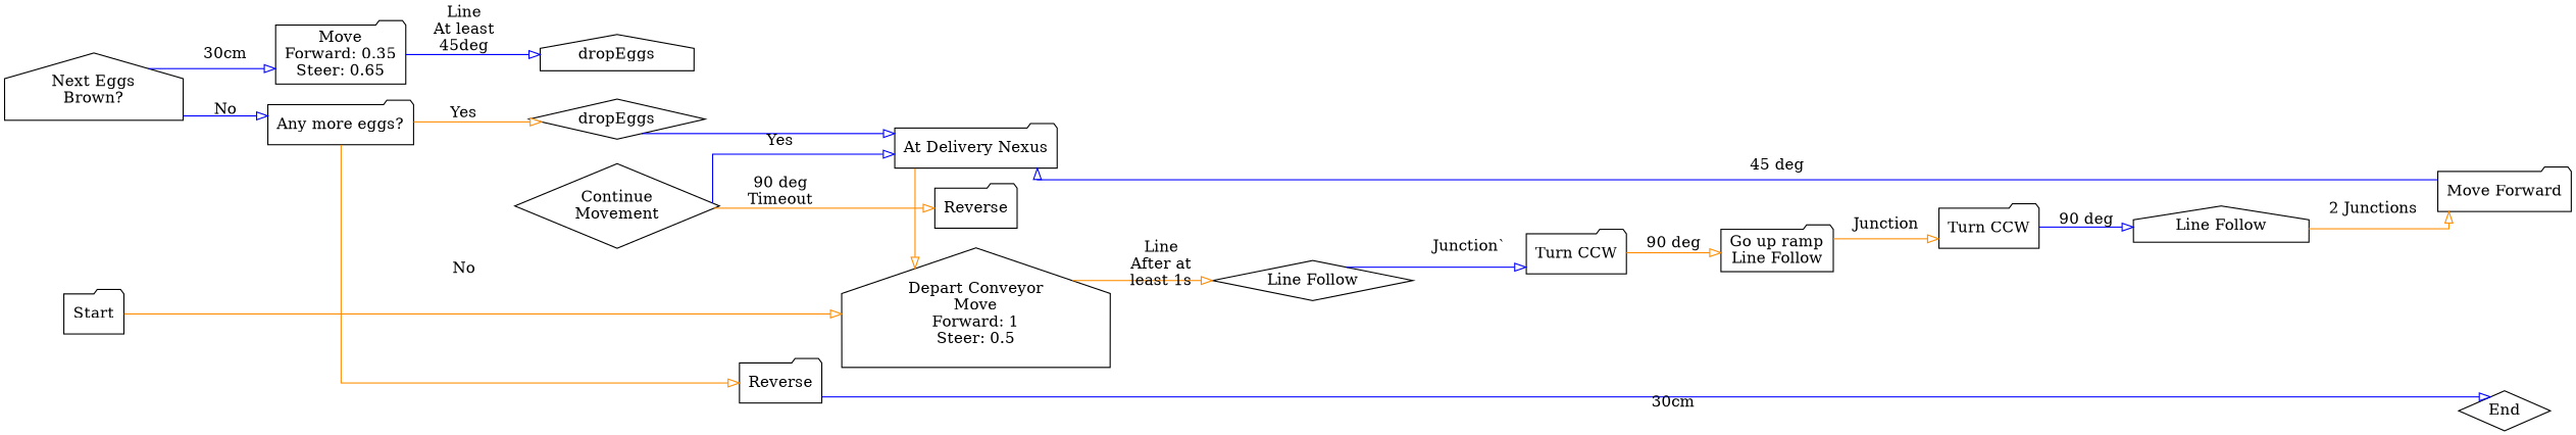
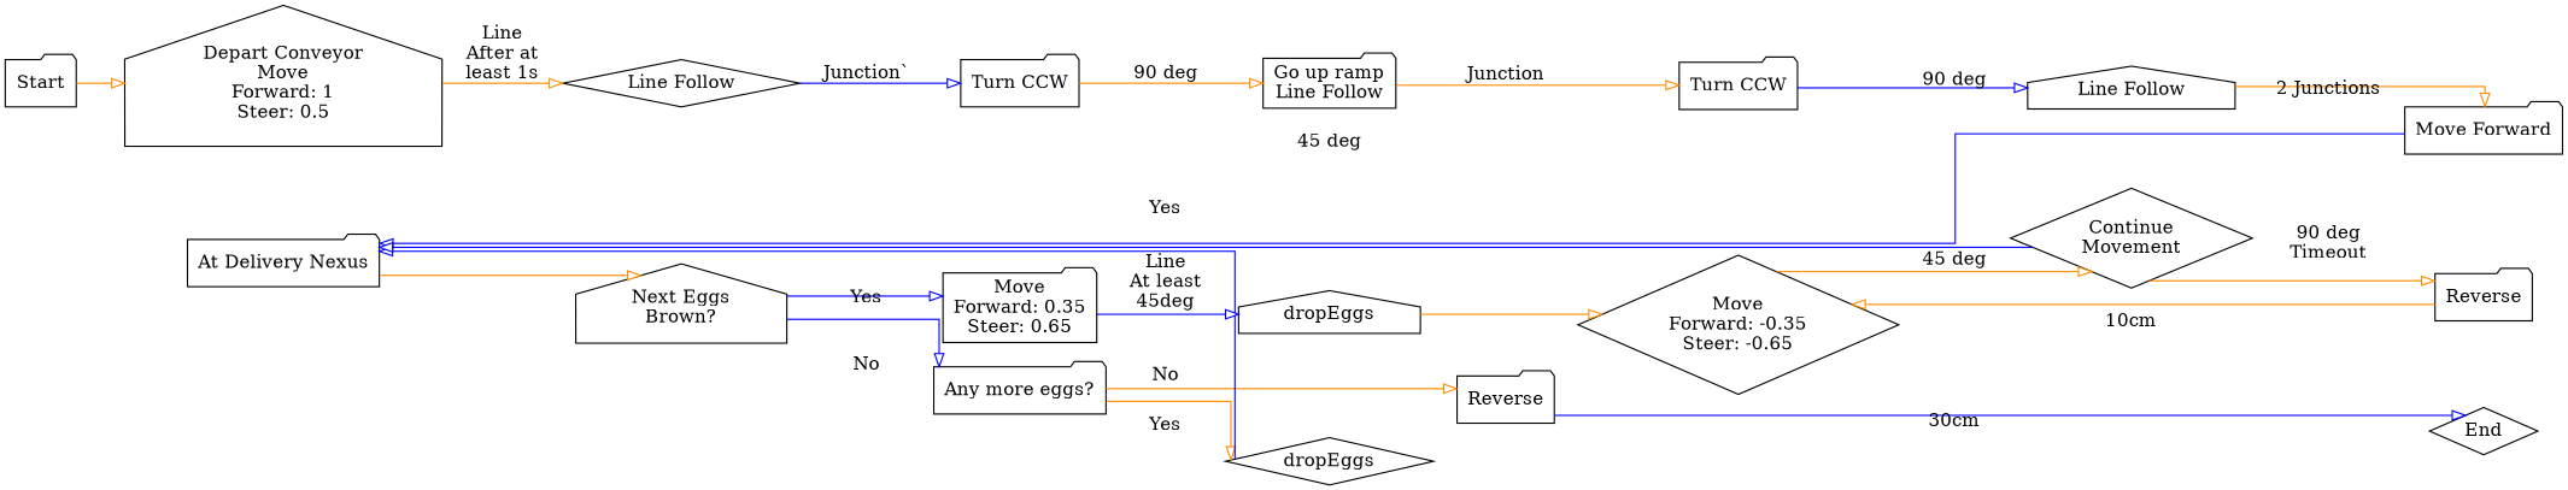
  digraph {
    rankdir=LR
    splines=ortho
    node [shape=folder]
    edge [color=darkorange fillcolor="#FFFFFF"]
    n1 [label=Start]
    n2 [label=End shape=diamond]
    n3 [label="Depart Conveyor\nMove\nForward: 1\nSteer: 0.5" shape=house]
    n4 [label="At Delivery Nexus"]
    n5 [label="Line Follow" shape=diamond]
    n6 [label="Turn CCW"]
    n7 [label="Go up ramp\nLine Follow"]
    n8 [label="Turn CCW"]
    n9 [label="Line Follow" shape=house]
    n10 [label="Move Forward"]
    n11 [label="Any more eggs?"]
    n12 [label=dropEggs shape=diamond sides=6]
    n13 [label="Move\nForward: 0.35\nSteer: 0.65"]
    n14 [label=dropEggs shape=house sides=6]
+   n15 [label="Move\nForward: -0.35\nSteer: -0.65" shape=diamond]
    n16 [label="Continue\nMovement" shape=diamond]
    n17 [label=Reverse]
    n18 [label=Reverse]
    n19 [label="Next Eggs\nBrown?" shape=house]
    subgraph sub_1 {
      rank=min
      n1
    }
    subgraph sub_2 {
      rank=max
      n2
    }
    subgraph sub_3 {
      rank=same
      n3
      n4
    }
    subgraph sub_4 {
      n1
      n2
      n3
      n4
      n5
      n6
      n7
      n8
      n9
      n10
      n11
      n12
      n13
      n14
+     n15
      n16
      n17
      n18
      n19
    }
    n1 -> n3
    n3 -> n5 [label="Line\nAfter at\nleast 1s"]
-   n4 -> n3
+   n4 -> n19
    n5 -> n6 [color=blue label="Junction`"]
    n6 -> n7 [label="90 deg"]
    n7 -> n8 [label=Junction]
    n8 -> n9 [color=blue label="90 deg"]
    n9 -> n10 [label="2 Junctions"]
    n10 -> n4 [color=blue label="45 deg"]
    n11 -> n12 [label=Yes]
    n11 -> n18 [label=No]
    n12 -> n4 [color=blue]
    n13 -> n14 [color=blue label="Line\nAt least\n45deg"]
+   n14 -> n15
+   n15 -> n16 [label="45 deg"]
    n16 -> n4 [color=blue label=Yes]
    n16 -> n17 [label="90 deg\nTimeout"]
+   n17 -> n15 [label="10cm"]
    n18 -> n2 [color=blue label="30cm"]
    n19 -> n11 [color=blue label="No\n"]
-   n19 -> n13 [color=blue label="30cm"]
+   n19 -> n13 [color=blue label=Yes]
  }
